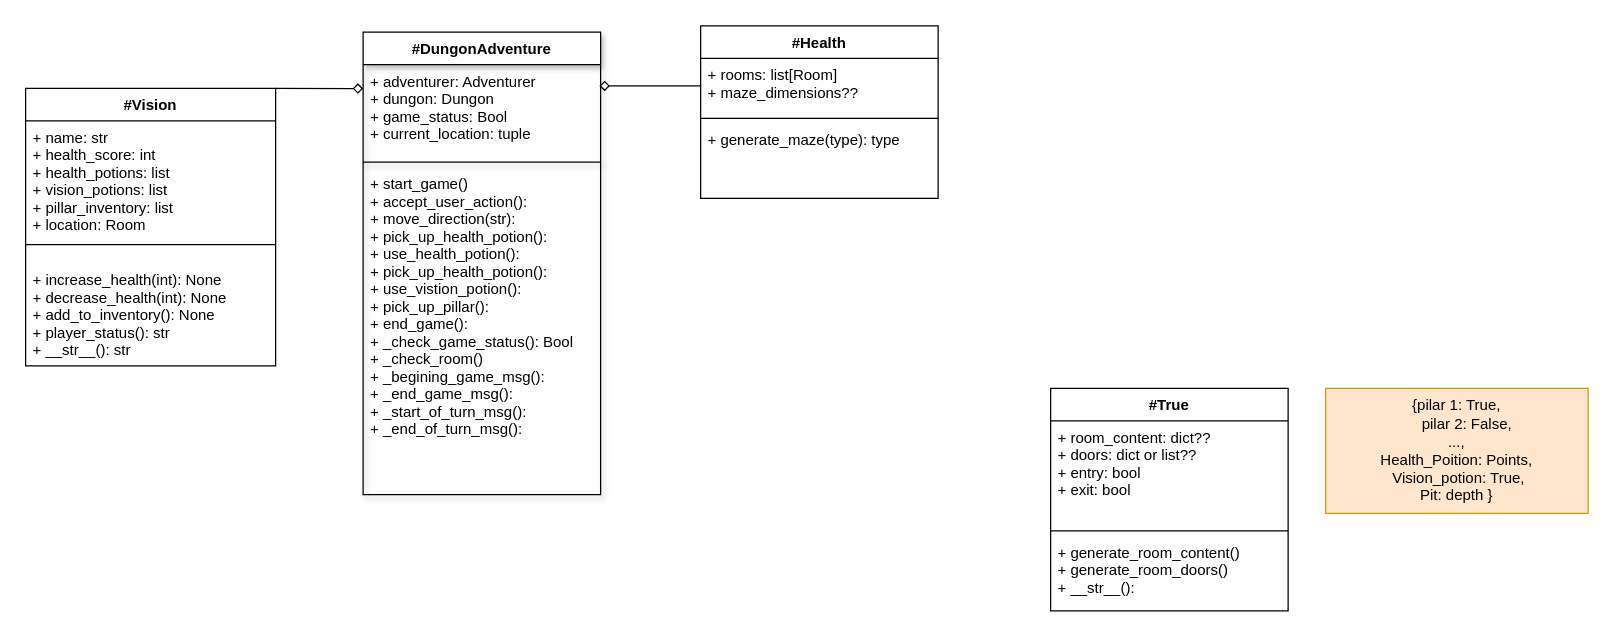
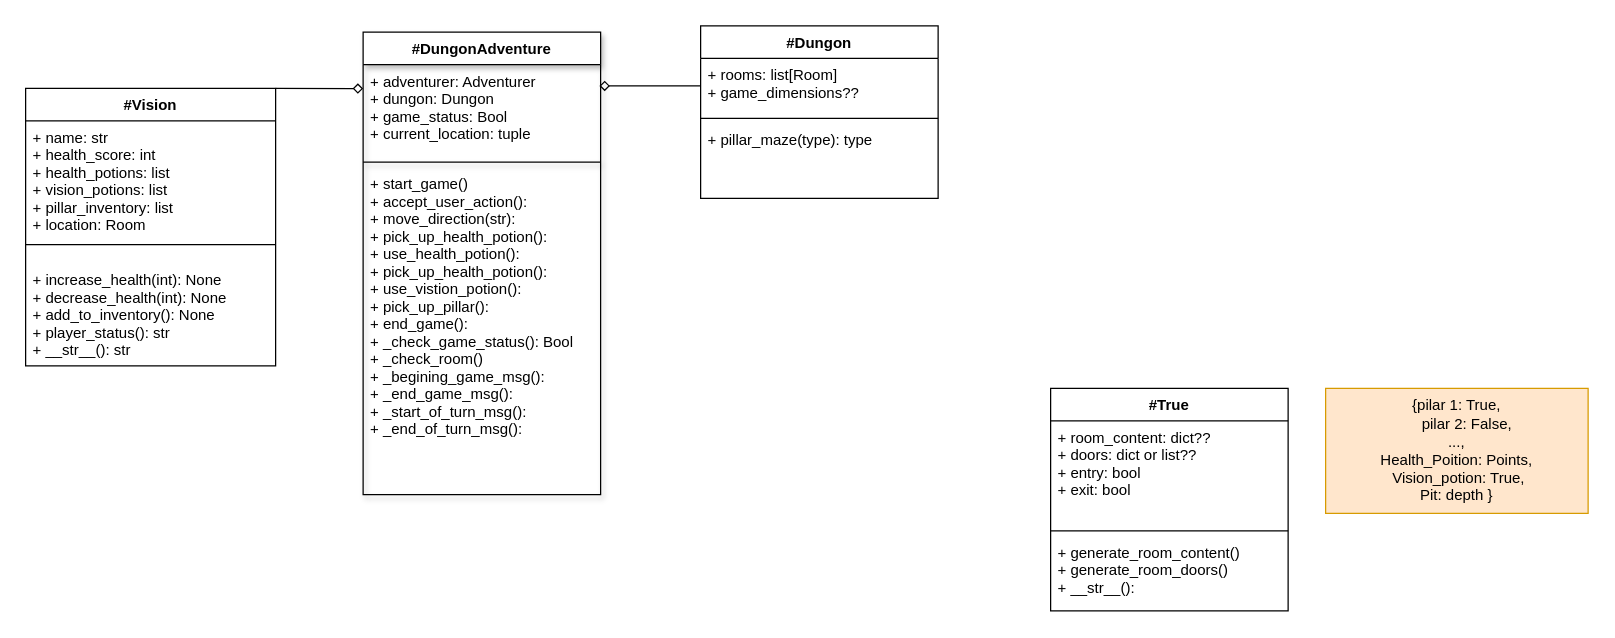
  <mxCell id="0" />
  <mxCell id="1" parent="0" />
  <mxCell id="2" style="edgeStyle=none;html=1;exitX=1;exitY=0;exitDx=0;exitDy=0;entryX=0;entryY=0.259;entryDx=0;entryDy=0;entryPerimeter=0;endArrow=diamond;endFill=0;rounded=0;" edge="1" parent="1" source="3" target="8"><mxGeometry relative="1" as="geometry" /></mxCell>
  <mxCell id="3" value="#Vision" style="swimlane;fontStyle=1;align=center;verticalAlign=top;childLayout=stackLayout;horizontal=1;startSize=26;horizontalStack=0;resizeParent=1;resizeParentMax=0;resizeLast=0;collapsible=1;marginBottom=0;rounded=0;" vertex="1" parent="1"><mxGeometry x="20" y="70" width="200" height="222" as="geometry" /></mxCell>
  <mxCell id="4" value="+ name: str&#10;+ health_score: int&#10;+ health_potions: list&#10;+ vision_potions: list&#10;+ pillar_inventory: list&#10;+ location: Room " style="text;strokeColor=none;fillColor=none;align=left;verticalAlign=top;spacingLeft=4;spacingRight=4;overflow=hidden;rotatable=0;points=[[0,0.5],[1,0.5]];portConstraint=eastwest;fontStyle=0;shadow=1;rounded=0;" vertex="1" parent="3"><mxGeometry y="26" width="200" height="84" as="geometry" /></mxCell>
  <mxCell id="5" value="" style="line;strokeWidth=1;fillColor=none;align=left;verticalAlign=middle;spacingTop=-1;spacingLeft=3;spacingRight=3;rotatable=0;labelPosition=right;points=[];portConstraint=eastwest;strokeColor=inherit;rounded=0;" vertex="1" parent="3"><mxGeometry y="110" width="200" height="30" as="geometry" /></mxCell>
  <mxCell id="6" value="+ increase_health(int): None&#10;+ decrease_health(int): None&#10;+ add_to_inventory(): None&#10;+ player_status(): str&#10;+ __str__(): str&#10;" style="text;strokeColor=none;fillColor=none;align=left;verticalAlign=top;spacingLeft=4;spacingRight=4;overflow=hidden;rotatable=0;points=[[0,0.5],[1,0.5]];portConstraint=eastwest;rounded=0;" vertex="1" parent="3"><mxGeometry y="140" width="200" height="82" as="geometry" /></mxCell>
  <mxCell id="7" value="#DungonAdventure" style="swimlane;fontStyle=1;align=center;verticalAlign=top;childLayout=stackLayout;horizontal=1;startSize=26;horizontalStack=0;resizeParent=1;resizeParentMax=0;resizeLast=0;collapsible=1;marginBottom=0;shadow=1;rounded=0;" vertex="1" parent="1"><mxGeometry x="290" y="25" width="190" height="370" as="geometry" /></mxCell>
  <mxCell id="8" value="+ adventurer: Adventurer&#10;+ dungon: Dungon&#10;+ game_status: Bool&#10;+ current_location: tuple" style="text;strokeColor=none;fillColor=none;align=left;verticalAlign=top;spacingLeft=4;spacingRight=4;overflow=hidden;rotatable=0;points=[[0,0.5],[1,0.5]];portConstraint=eastwest;shadow=1;rounded=0;" vertex="1" parent="7"><mxGeometry y="26" width="190" height="74" as="geometry" /></mxCell>
  <mxCell id="9" value="" style="line;strokeWidth=1;fillColor=none;align=left;verticalAlign=middle;spacingTop=-1;spacingLeft=3;spacingRight=3;rotatable=0;labelPosition=right;points=[];portConstraint=eastwest;strokeColor=inherit;shadow=1;rounded=0;" vertex="1" parent="7"><mxGeometry y="100" width="190" height="8" as="geometry" /></mxCell>
  <mxCell id="10" value="+ start_game()&#10;+ accept_user_action():&#10;+ move_direction(str):&#10;+ pick_up_health_potion():&#10;+ use_health_potion():&#10;+ pick_up_health_potion():&#10;+ use_vistion_potion():&#10;+ pick_up_pillar():&#10;+ end_game():  &#10;+ _check_game_status(): Bool&#10;+ _check_room()&#10;+ _begining_game_msg():&#10;+ _end_game_msg():&#10;+ _start_of_turn_msg():&#10;+ _end_of_turn_msg():&#10;&#10;&#10; " style="text;strokeColor=none;fillColor=none;align=left;verticalAlign=top;spacingLeft=4;spacingRight=4;overflow=hidden;rotatable=0;points=[[0,0.5],[1,0.5]];portConstraint=eastwest;shadow=1;rounded=0;" vertex="1" parent="7"><mxGeometry y="108" width="190" height="262" as="geometry" /></mxCell>
- <mxCell id="11" value="#Health" style="swimlane;fontStyle=1;align=center;verticalAlign=top;childLayout=stackLayout;horizontal=1;startSize=26;horizontalStack=0;resizeParent=1;resizeParentMax=0;resizeLast=0;collapsible=1;marginBottom=0;" vertex="1" parent="1"><mxGeometry x="560" y="20" width="190" height="138" as="geometry" /></mxCell>
- <mxCell id="12" value="+ rooms: list[Room] &#10;+ maze_dimensions??" style="text;strokeColor=none;fillColor=none;align=left;verticalAlign=top;spacingLeft=4;spacingRight=4;overflow=hidden;rotatable=0;points=[[0,0.5],[1,0.5]];portConstraint=eastwest;" vertex="1" parent="11"><mxGeometry y="26" width="190" height="44" as="geometry" /></mxCell>
+ <mxCell id="11" value="#Dungon" style="swimlane;fontStyle=1;align=center;verticalAlign=top;childLayout=stackLayout;horizontal=1;startSize=26;horizontalStack=0;resizeParent=1;resizeParentMax=0;resizeLast=0;collapsible=1;marginBottom=0;" vertex="1" parent="1"><mxGeometry x="560" y="20" width="190" height="138" as="geometry" /></mxCell>
+ <mxCell id="12" value="+ rooms: list[Room] &#10;+ game_dimensions??" style="text;strokeColor=none;fillColor=none;align=left;verticalAlign=top;spacingLeft=4;spacingRight=4;overflow=hidden;rotatable=0;points=[[0,0.5],[1,0.5]];portConstraint=eastwest;" vertex="1" parent="11"><mxGeometry y="26" width="190" height="44" as="geometry" /></mxCell>
  <mxCell id="13" value="" style="line;strokeWidth=1;fillColor=none;align=left;verticalAlign=middle;spacingTop=-1;spacingLeft=3;spacingRight=3;rotatable=0;labelPosition=right;points=[];portConstraint=eastwest;strokeColor=inherit;" vertex="1" parent="11"><mxGeometry y="70" width="190" height="8" as="geometry" /></mxCell>
- <mxCell id="14" value="+ generate_maze(type): type" style="text;strokeColor=none;fillColor=none;align=left;verticalAlign=top;spacingLeft=4;spacingRight=4;overflow=hidden;rotatable=0;points=[[0,0.5],[1,0.5]];portConstraint=eastwest;" vertex="1" parent="11"><mxGeometry y="78" width="190" height="60" as="geometry" /></mxCell>
+ <mxCell id="14" value="+ pillar_maze(type): type" style="text;strokeColor=none;fillColor=none;align=left;verticalAlign=top;spacingLeft=4;spacingRight=4;overflow=hidden;rotatable=0;points=[[0,0.5],[1,0.5]];portConstraint=eastwest;" vertex="1" parent="11"><mxGeometry y="78" width="190" height="60" as="geometry" /></mxCell>
  <mxCell id="15" style="edgeStyle=none;html=1;exitX=0;exitY=0.5;exitDx=0;exitDy=0;entryX=0.995;entryY=0.23;entryDx=0;entryDy=0;entryPerimeter=0;endArrow=diamond;endFill=0;" edge="1" parent="1" source="12" target="8"><mxGeometry relative="1" as="geometry" /></mxCell>
  <mxCell id="16" value="#True" style="swimlane;fontStyle=1;align=center;verticalAlign=top;childLayout=stackLayout;horizontal=1;startSize=26;horizontalStack=0;resizeParent=1;resizeParentMax=0;resizeLast=0;collapsible=1;marginBottom=0;" vertex="1" parent="1"><mxGeometry x="840" y="310" width="190" height="178" as="geometry" /></mxCell>
  <mxCell id="17" value="+ room_content: dict??&#10;+ doors: dict or list??&#10;+ entry: bool&#10;+ exit: bool" style="text;strokeColor=none;fillColor=none;align=left;verticalAlign=top;spacingLeft=4;spacingRight=4;overflow=hidden;rotatable=0;points=[[0,0.5],[1,0.5]];portConstraint=eastwest;" vertex="1" parent="16"><mxGeometry y="26" width="190" height="84" as="geometry" /></mxCell>
  <mxCell id="18" value="" style="line;strokeWidth=1;fillColor=none;align=left;verticalAlign=middle;spacingTop=-1;spacingLeft=3;spacingRight=3;rotatable=0;labelPosition=right;points=[];portConstraint=eastwest;strokeColor=inherit;" vertex="1" parent="16"><mxGeometry y="110" width="190" height="8" as="geometry" /></mxCell>
  <mxCell id="19" value="+ generate_room_content()&#10;+ generate_room_doors()&#10;+ __str__():" style="text;strokeColor=none;fillColor=none;align=left;verticalAlign=top;spacingLeft=4;spacingRight=4;overflow=hidden;rotatable=0;points=[[0,0.5],[1,0.5]];portConstraint=eastwest;" vertex="1" parent="16"><mxGeometry y="118" width="190" height="60" as="geometry" /></mxCell>
  <mxCell id="20" value="{pilar 1: True,&lt;br&gt;&amp;nbsp; &amp;nbsp; &amp;nbsp;pilar 2: False, &lt;br&gt;..., &lt;br&gt;Health_Poition: Points,&lt;br&gt;&amp;nbsp;Vision_potion: True, &lt;br&gt;Pit: depth }" style="text;html=1;strokeColor=#d79b00;fillColor=#ffe6cc;align=center;verticalAlign=middle;whiteSpace=wrap;rounded=0;" vertex="1" parent="1"><mxGeometry x="1060" y="310" width="210" height="100" as="geometry" /></mxCell>
